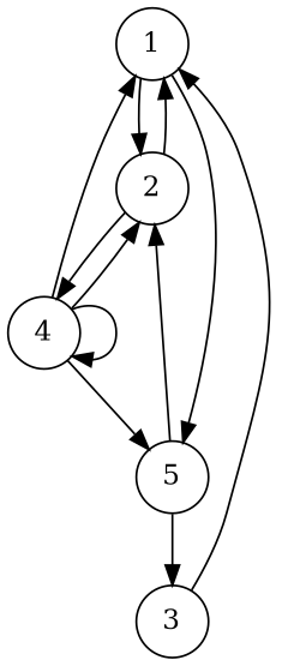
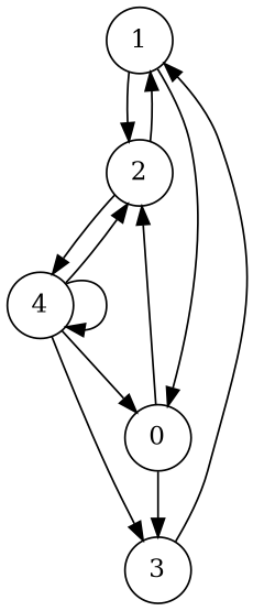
  digraph {
    node [shape=circle]
    1
    2
-   5
+   5 [label=0]
    4
    3
    1 -> 2
    1 -> 5
    2 -> 1
    2 -> 4
    5 -> 2
    5 -> 3
    4 -> 2
    4 -> 5
    4 -> 4
-   4 -> 1
+   4 -> 3
    3 -> 1
  }
